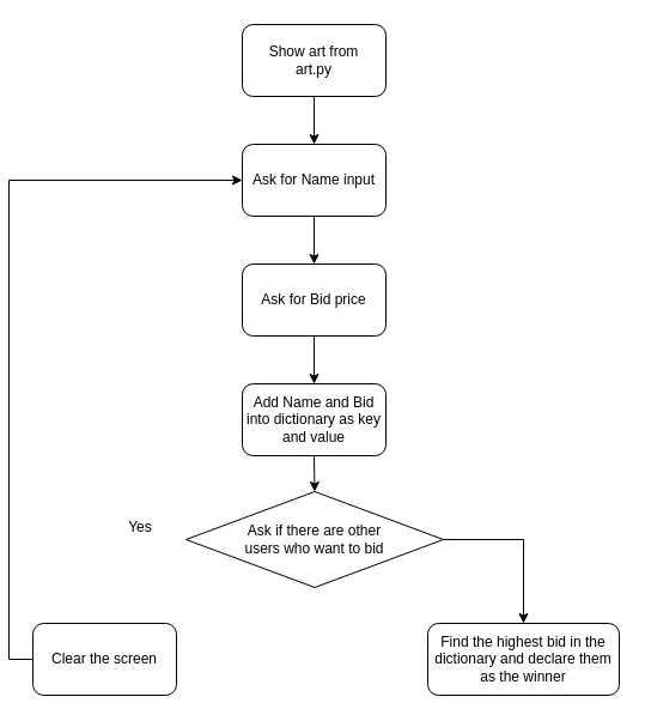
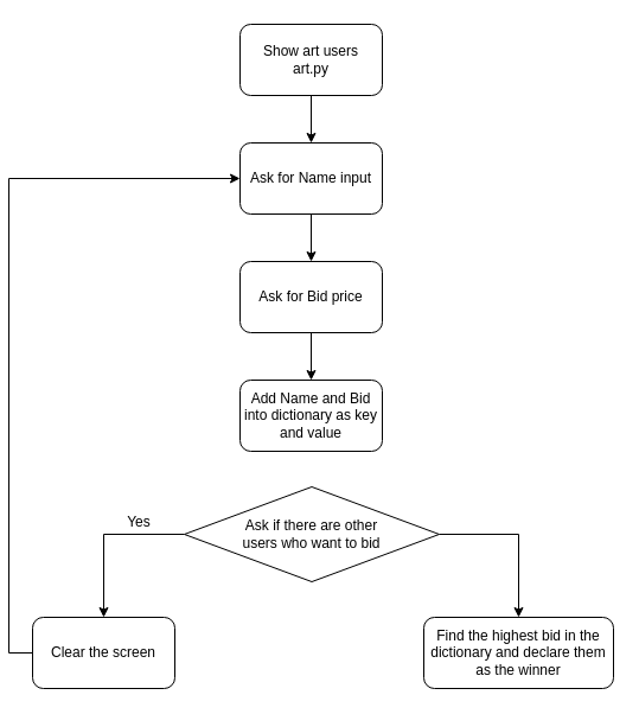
  <mxCell id="0" />
  <mxCell id="1" parent="0" />
  <mxCell id="2" style="edgeStyle=orthogonalEdgeStyle;rounded=0;orthogonalLoop=1;jettySize=auto;html=1;exitX=0.5;exitY=1;exitDx=0;exitDy=0;" edge="1" parent="1" source="3" target="5"><mxGeometry relative="1" as="geometry" /></mxCell>
- <mxCell id="3" value="&lt;div&gt;Show art from &lt;br&gt;&lt;/div&gt;&lt;div&gt;art.py&lt;/div&gt;" style="rounded=1;whiteSpace=wrap;html=1;" vertex="1" parent="1"><mxGeometry x="195" y="20" width="120" height="60" as="geometry" /></mxCell>
+ <mxCell id="3" value="&lt;div&gt;Show art users &lt;br&gt;&lt;/div&gt;&lt;div&gt;art.py&lt;/div&gt;" style="rounded=1;whiteSpace=wrap;html=1;" vertex="1" parent="1"><mxGeometry x="195" y="20" width="120" height="60" as="geometry" /></mxCell>
  <mxCell id="4" style="edgeStyle=orthogonalEdgeStyle;rounded=0;orthogonalLoop=1;jettySize=auto;html=1;exitX=0.5;exitY=1;exitDx=0;exitDy=0;" edge="1" parent="1" source="5" target="7"><mxGeometry relative="1" as="geometry" /></mxCell>
  <mxCell id="5" value="Ask for Name input" style="rounded=1;whiteSpace=wrap;html=1;" vertex="1" parent="1"><mxGeometry x="195" y="120" width="120" height="60" as="geometry" /></mxCell>
  <mxCell id="6" style="edgeStyle=orthogonalEdgeStyle;rounded=0;orthogonalLoop=1;jettySize=auto;html=1;exitX=0.5;exitY=1;exitDx=0;exitDy=0;entryX=0.5;entryY=0;entryDx=0;entryDy=0;" edge="1" parent="1" source="7" target="9"><mxGeometry relative="1" as="geometry" /></mxCell>
  <mxCell id="7" value="Ask for Bid price" style="rounded=1;whiteSpace=wrap;html=1;" vertex="1" parent="1"><mxGeometry x="195" y="220" width="120" height="60" as="geometry" /></mxCell>
- <mxCell id="8" style="edgeStyle=orthogonalEdgeStyle;rounded=0;orthogonalLoop=1;jettySize=auto;html=1;exitX=0.5;exitY=1;exitDx=0;exitDy=0;entryX=0.5;entryY=0;entryDx=0;entryDy=0;" edge="1" parent="1" source="9" target="12"><mxGeometry relative="1" as="geometry" /></mxCell>
  <mxCell id="9" value="Add Name and Bid into dictionary as key and value" style="rounded=1;whiteSpace=wrap;html=1;" vertex="1" parent="1"><mxGeometry x="195" y="320" width="120" height="60" as="geometry" /></mxCell>
+ <mxCell id="10" style="edgeStyle=orthogonalEdgeStyle;rounded=0;orthogonalLoop=1;jettySize=auto;html=1;exitX=0;exitY=0.5;exitDx=0;exitDy=0;entryX=0.5;entryY=0;entryDx=0;entryDy=0;" edge="1" parent="1" source="12" target="14"><mxGeometry relative="1" as="geometry" /></mxCell>
  <mxCell id="11" style="edgeStyle=orthogonalEdgeStyle;rounded=0;orthogonalLoop=1;jettySize=auto;html=1;exitX=1;exitY=0.5;exitDx=0;exitDy=0;entryX=0.5;entryY=1;entryDx=0;entryDy=0;" edge="1" parent="1" source="12" target="16"><mxGeometry relative="1" as="geometry" /></mxCell>
  <mxCell id="12" value="&lt;div&gt;Ask if there are other&lt;/div&gt;&lt;div&gt; users who want to bid&lt;/div&gt;" style="rhombus;whiteSpace=wrap;html=1;" vertex="1" parent="1"><mxGeometry x="148" y="410" width="215" height="80" as="geometry" /></mxCell>
  <mxCell id="13" style="edgeStyle=orthogonalEdgeStyle;rounded=0;orthogonalLoop=1;jettySize=auto;html=1;exitX=0;exitY=0.5;exitDx=0;exitDy=0;entryX=0;entryY=0.5;entryDx=0;entryDy=0;" edge="1" parent="1" source="14" target="5"><mxGeometry relative="1" as="geometry" /></mxCell>
  <mxCell id="14" value="Clear the screen" style="rounded=1;whiteSpace=wrap;html=1;" vertex="1" parent="1"><mxGeometry x="20" y="520" width="120" height="60" as="geometry" /></mxCell>
  <mxCell id="15" value="Yes" style="text;html=1;strokeColor=none;fillColor=none;align=center;verticalAlign=middle;whiteSpace=wrap;rounded=0;" vertex="1" parent="1"><mxGeometry x="90" y="430" width="40" height="20" as="geometry" /></mxCell>
  <mxCell id="16" value="Find the highest bid in the dictionary and declare them as the winner" style="rounded=1;whiteSpace=wrap;html=1;direction=west;" vertex="1" parent="1"><mxGeometry x="350" y="520" width="160" height="60" as="geometry" /></mxCell>
